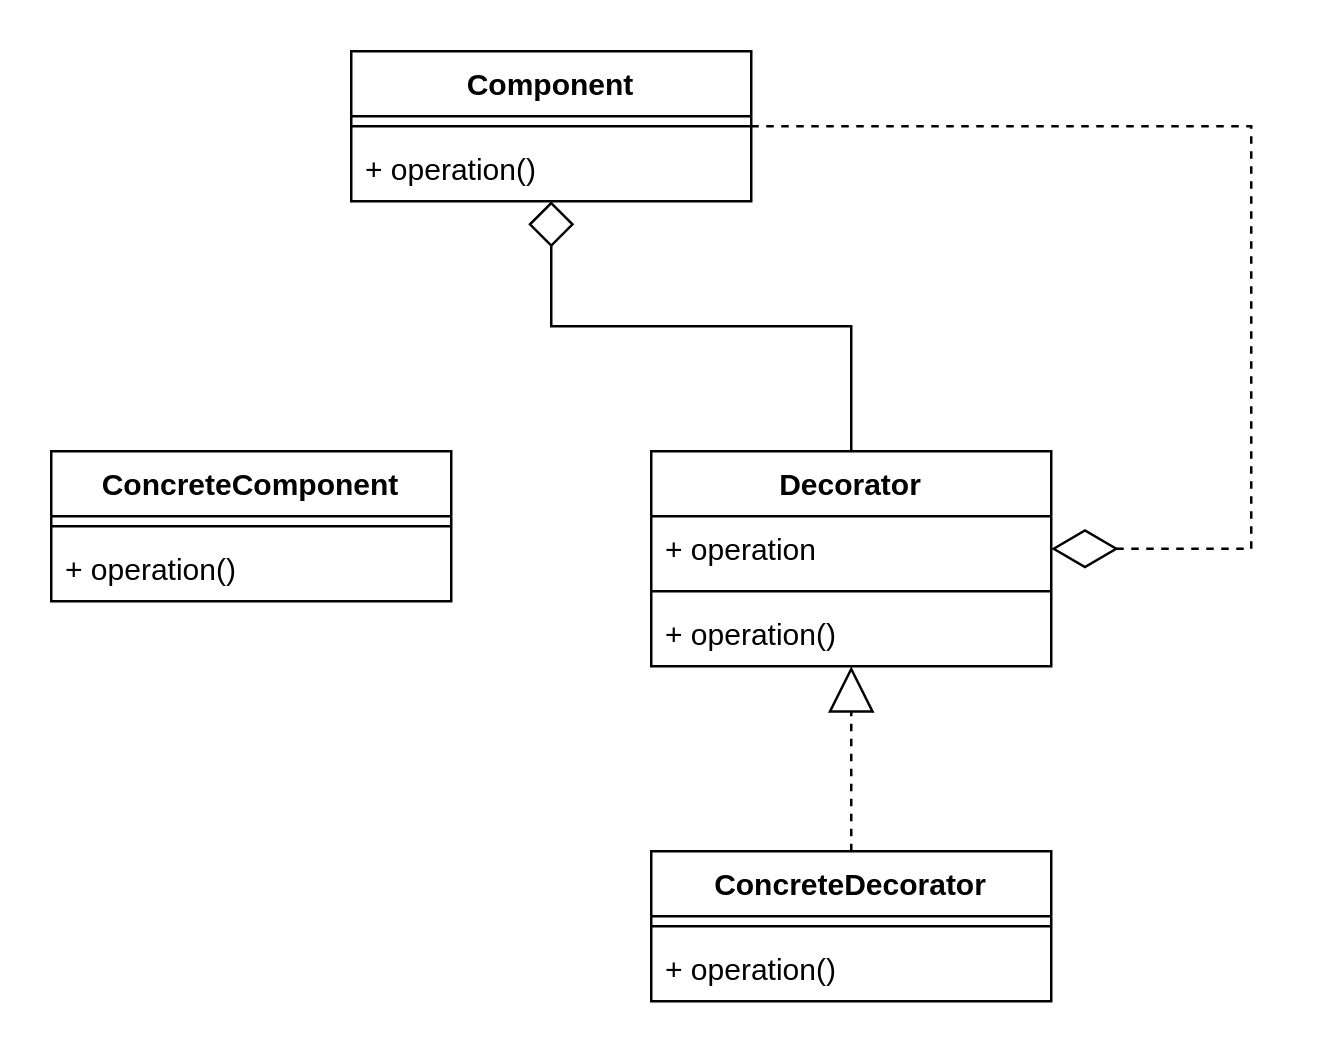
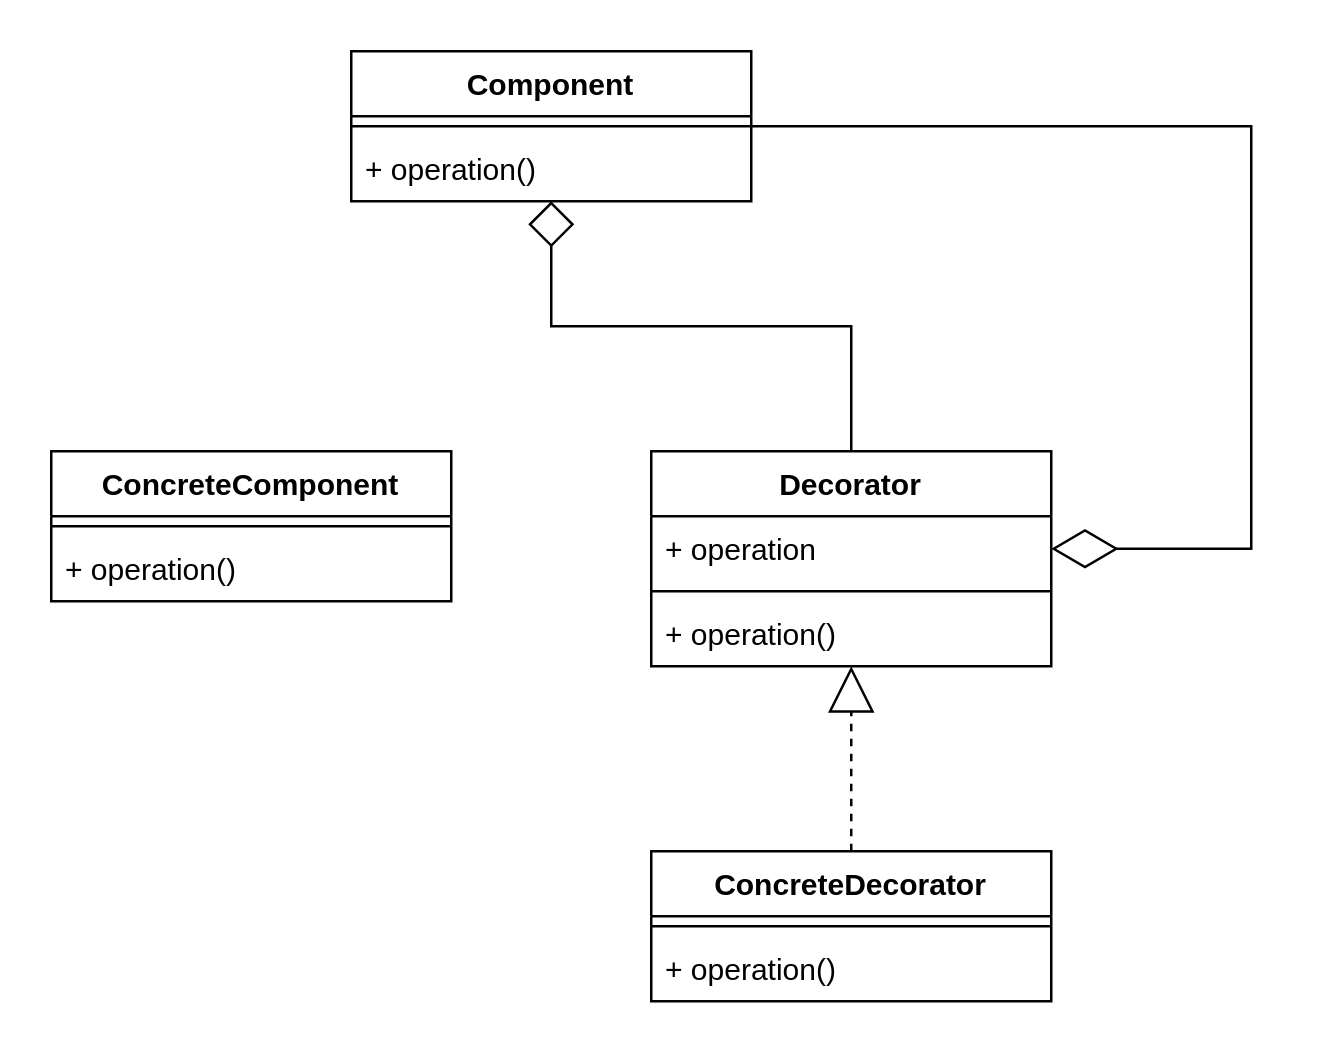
  <mxCell id="0" />
  <mxCell id="1" parent="0" />
  <mxCell id="2" value="Component" style="swimlane;fontStyle=1;align=center;verticalAlign=top;childLayout=stackLayout;horizontal=1;startSize=26;horizontalStack=0;resizeParent=1;resizeParentMax=0;resizeLast=0;collapsible=1;marginBottom=0;" vertex="1" parent="1"><mxGeometry x="140" y="20" width="160" height="60" as="geometry" /></mxCell>
  <mxCell id="3" value="" style="line;strokeWidth=1;fillColor=none;align=left;verticalAlign=middle;spacingTop=-1;spacingLeft=3;spacingRight=3;rotatable=0;labelPosition=right;points=[];portConstraint=eastwest;" vertex="1" parent="2"><mxGeometry y="26" width="160" height="8" as="geometry" /></mxCell>
  <mxCell id="4" value="+ operation()" style="text;strokeColor=none;fillColor=none;align=left;verticalAlign=top;spacingLeft=4;spacingRight=4;overflow=hidden;rotatable=0;points=[[0,0.5],[1,0.5]];portConstraint=eastwest;" vertex="1" parent="2"><mxGeometry y="34" width="160" height="26" as="geometry" /></mxCell>
  <mxCell id="5" value="ConcreteComponent" style="swimlane;fontStyle=1;align=center;verticalAlign=top;childLayout=stackLayout;horizontal=1;startSize=26;horizontalStack=0;resizeParent=1;resizeParentMax=0;resizeLast=0;collapsible=1;marginBottom=0;" vertex="1" parent="1"><mxGeometry x="20" y="180" width="160" height="60" as="geometry" /></mxCell>
  <mxCell id="6" value="" style="line;strokeWidth=1;fillColor=none;align=left;verticalAlign=middle;spacingTop=-1;spacingLeft=3;spacingRight=3;rotatable=0;labelPosition=right;points=[];portConstraint=eastwest;" vertex="1" parent="5"><mxGeometry y="26" width="160" height="8" as="geometry" /></mxCell>
  <mxCell id="7" value="+ operation()" style="text;strokeColor=none;fillColor=none;align=left;verticalAlign=top;spacingLeft=4;spacingRight=4;overflow=hidden;rotatable=0;points=[[0,0.5],[1,0.5]];portConstraint=eastwest;" vertex="1" parent="5"><mxGeometry y="34" width="160" height="26" as="geometry" /></mxCell>
  <mxCell id="8" value="Decorator" style="swimlane;fontStyle=1;align=center;verticalAlign=top;childLayout=stackLayout;horizontal=1;startSize=26;horizontalStack=0;resizeParent=1;resizeParentMax=0;resizeLast=0;collapsible=1;marginBottom=0;" vertex="1" parent="1"><mxGeometry x="260" y="180" width="160" height="86" as="geometry" /></mxCell>
  <mxCell id="9" value="+ operation" style="text;strokeColor=none;fillColor=none;align=left;verticalAlign=top;spacingLeft=4;spacingRight=4;overflow=hidden;rotatable=0;points=[[0,0.5],[1,0.5]];portConstraint=eastwest;" vertex="1" parent="8"><mxGeometry y="26" width="160" height="26" as="geometry" /></mxCell>
  <mxCell id="10" value="" style="line;strokeWidth=1;fillColor=none;align=left;verticalAlign=middle;spacingTop=-1;spacingLeft=3;spacingRight=3;rotatable=0;labelPosition=right;points=[];portConstraint=eastwest;" vertex="1" parent="8"><mxGeometry y="52" width="160" height="8" as="geometry" /></mxCell>
  <mxCell id="11" value="+ operation()" style="text;strokeColor=none;fillColor=none;align=left;verticalAlign=top;spacingLeft=4;spacingRight=4;overflow=hidden;rotatable=0;points=[[0,0.5],[1,0.5]];portConstraint=eastwest;" vertex="1" parent="8"><mxGeometry y="60" width="160" height="26" as="geometry" /></mxCell>
  <mxCell id="12" value="ConcreteDecorator" style="swimlane;fontStyle=1;align=center;verticalAlign=top;childLayout=stackLayout;horizontal=1;startSize=26;horizontalStack=0;resizeParent=1;resizeParentMax=0;resizeLast=0;collapsible=1;marginBottom=0;" vertex="1" parent="1"><mxGeometry x="260" y="340" width="160" height="60" as="geometry" /></mxCell>
  <mxCell id="13" value="" style="line;strokeWidth=1;fillColor=none;align=left;verticalAlign=middle;spacingTop=-1;spacingLeft=3;spacingRight=3;rotatable=0;labelPosition=right;points=[];portConstraint=eastwest;" vertex="1" parent="12"><mxGeometry y="26" width="160" height="8" as="geometry" /></mxCell>
  <mxCell id="14" value="+ operation()" style="text;strokeColor=none;fillColor=none;align=left;verticalAlign=top;spacingLeft=4;spacingRight=4;overflow=hidden;rotatable=0;points=[[0,0.5],[1,0.5]];portConstraint=eastwest;" vertex="1" parent="12"><mxGeometry y="34" width="160" height="26" as="geometry" /></mxCell>
- <mxCell id="15" value="" style="endArrow=diamondThin;endFill=0;endSize=24;html=1;rounded=0;entryX=1;entryY=0.5;entryDx=0;entryDy=0;edgeStyle=orthogonalEdgeStyle;dashed=1;" edge="1" parent="1" source="2" target="9"><mxGeometry width="160" relative="1" as="geometry"><mxPoint x="390" y="-10" as="sourcePoint" /><mxPoint x="550" y="-10" as="targetPoint" /><Array as="points"><mxPoint x="500" y="50" /><mxPoint x="500" y="219" /></Array></mxGeometry></mxCell>
+ <mxCell id="15" value="" style="endArrow=diamondThin;endFill=0;endSize=24;html=1;rounded=0;entryX=1;entryY=0.5;entryDx=0;entryDy=0;edgeStyle=orthogonalEdgeStyle;" edge="1" parent="1" source="2" target="9"><mxGeometry width="160" relative="1" as="geometry"><mxPoint x="390" y="-10" as="sourcePoint" /><mxPoint x="550" y="-10" as="targetPoint" /><Array as="points"><mxPoint x="500" y="50" /><mxPoint x="500" y="219" /></Array></mxGeometry></mxCell>
  <mxCell id="16" value="" style="endArrow=diamond;endSize=16;endFill=0;html=1;rounded=0;edgeStyle=orthogonalEdgeStyle;" edge="1" parent="1" source="8" target="2"><mxGeometry x="-1" y="156" width="160" relative="1" as="geometry"><mxPoint x="110" y="190" as="sourcePoint" /><mxPoint x="230" y="90" as="targetPoint" /><mxPoint x="-100" y="36" as="offset" /></mxGeometry></mxCell>
  <mxCell id="17" value="" style="endArrow=block;endSize=16;endFill=0;html=1;rounded=0;edgeStyle=orthogonalEdgeStyle;dashed=1;" edge="1" parent="1" source="12" target="8"><mxGeometry x="-1" y="156" width="160" relative="1" as="geometry"><mxPoint x="120" y="200" as="sourcePoint" /><mxPoint x="240" y="100" as="targetPoint" /><mxPoint x="-100" y="36" as="offset" /></mxGeometry></mxCell>
